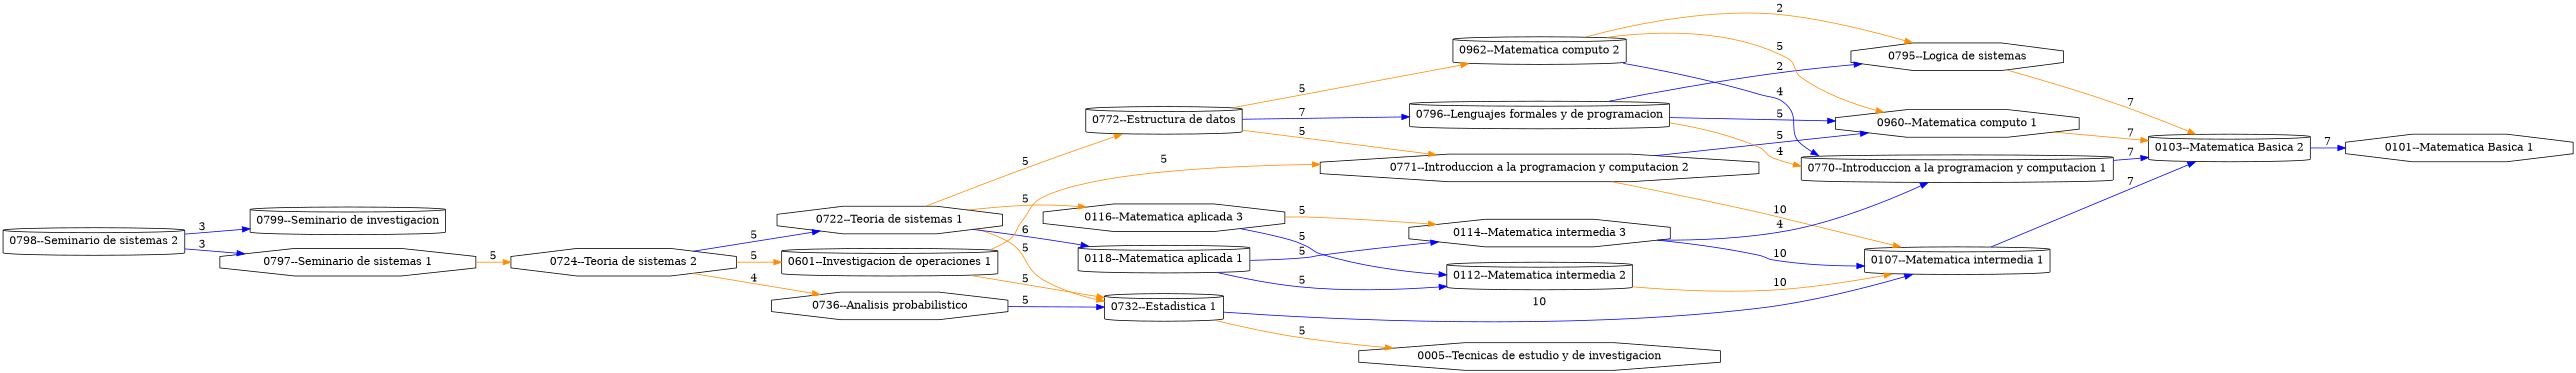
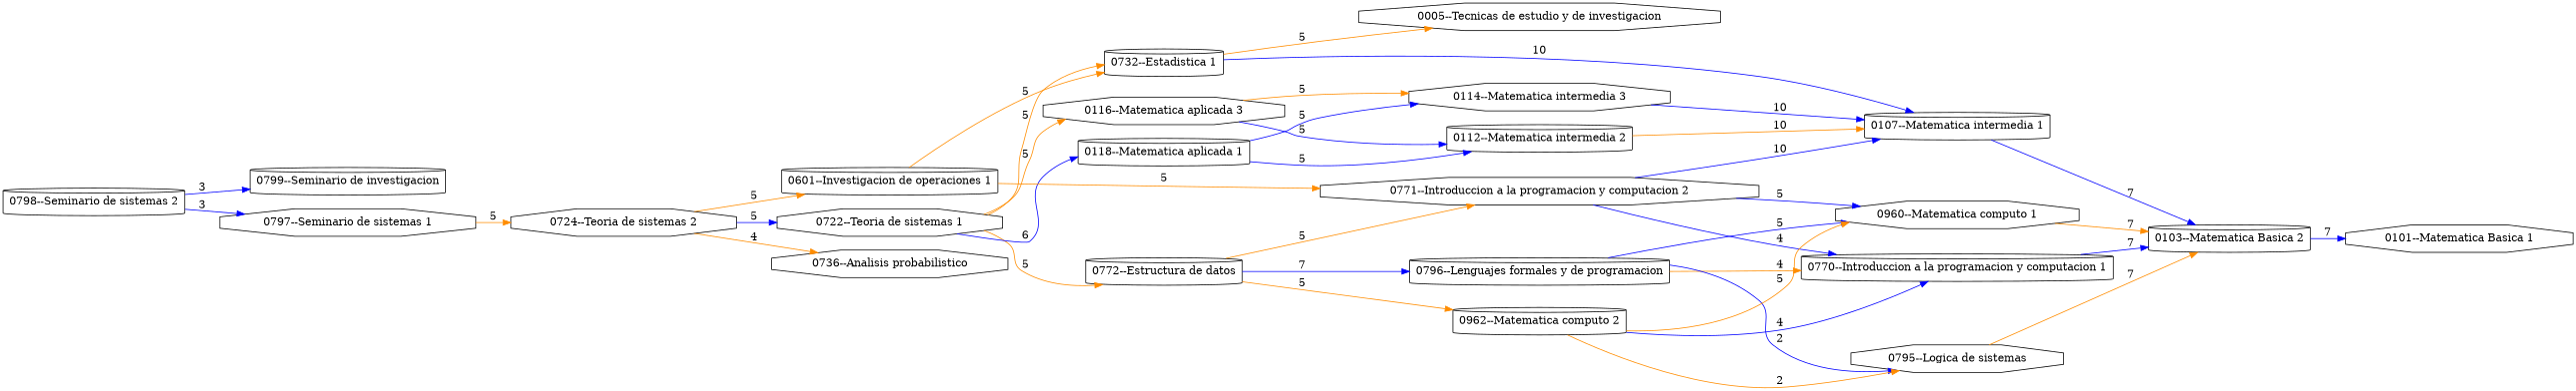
  digraph {
    rankdir=LR
    node [shape=cylinder]
    edge [color=blue]
    "0798--Seminario de sistemas 2"
    "0799--Seminario de investigacion"
    "0797--Seminario de sistemas 1" [shape=octagon]
    "0724--Teoria de sistemas 2" [shape=octagon]
    "0722--Teoria de sistemas 1" [shape=octagon]
    "0601--Investigacion de operaciones 1"
    "0736--Analisis probabilistico" [shape=octagon]
    "0732--Estadistica 1"
    "0772--Estructura de datos"
    "0116--Matematica aplicada 3" [shape=octagon]
    "0118--Matematica aplicada 1"
    "0771--Introduccion a la programacion y computacion 2" [shape=octagon]
    "0107--Matematica intermedia 1"
    "0005--Tecnicas de estudio y de investigacion" [shape=octagon]
    "0796--Lenguajes formales y de programacion"
    "0962--Matematica computo 2"
    "0112--Matematica intermedia 2"
    "0114--Matematica intermedia 3" [shape=octagon]
    "0770--Introduccion a la programacion y computacion 1"
    "0960--Matematica computo 1" [shape=octagon]
    "0103--Matematica Basica 2"
    "0795--Logica de sistemas" [shape=octagon]
    "0101--Matematica Basica 1" [shape=octagon]
    "0798--Seminario de sistemas 2" -> "0799--Seminario de investigacion" [label=3]
    "0798--Seminario de sistemas 2" -> "0797--Seminario de sistemas 1" [label=3]
    "0797--Seminario de sistemas 1" -> "0724--Teoria de sistemas 2" [color=darkorange label=5]
    "0724--Teoria de sistemas 2" -> "0722--Teoria de sistemas 1" [label=5]
    "0724--Teoria de sistemas 2" -> "0601--Investigacion de operaciones 1" [color=darkorange label=5]
    "0724--Teoria de sistemas 2" -> "0736--Analisis probabilistico" [color=darkorange label=4]
    "0722--Teoria de sistemas 1" -> "0732--Estadistica 1" [color=darkorange label=5]
    "0722--Teoria de sistemas 1" -> "0772--Estructura de datos" [color=darkorange label=5]
    "0722--Teoria de sistemas 1" -> "0116--Matematica aplicada 3" [color=darkorange label=5]
    "0722--Teoria de sistemas 1" -> "0118--Matematica aplicada 1" [label=6]
    "0601--Investigacion de operaciones 1" -> "0732--Estadistica 1" [color=darkorange label=5]
    "0601--Investigacion de operaciones 1" -> "0771--Introduccion a la programacion y computacion 2" [color=darkorange label=5]
-   "0736--Analisis probabilistico" -> "0732--Estadistica 1" [label=5]
    "0732--Estadistica 1" -> "0107--Matematica intermedia 1" [label=10]
    "0732--Estadistica 1" -> "0005--Tecnicas de estudio y de investigacion" [color=darkorange label=5]
    "0772--Estructura de datos" -> "0771--Introduccion a la programacion y computacion 2" [color=darkorange label=5]
    "0772--Estructura de datos" -> "0796--Lenguajes formales y de programacion" [label=7]
    "0772--Estructura de datos" -> "0962--Matematica computo 2" [color=darkorange label=5]
    "0116--Matematica aplicada 3" -> "0112--Matematica intermedia 2" [label=5]
    "0116--Matematica aplicada 3" -> "0114--Matematica intermedia 3" [color=darkorange label=5]
    "0118--Matematica aplicada 1" -> "0112--Matematica intermedia 2" [label=5]
    "0118--Matematica aplicada 1" -> "0114--Matematica intermedia 3" [label=5]
-   "0771--Introduccion a la programacion y computacion 2" -> "0107--Matematica intermedia 1" [color=darkorange label=10]
-   "0114--Matematica intermedia 3" -> "0770--Introduccion a la programacion y computacion 1" [label=4]
+   "0771--Introduccion a la programacion y computacion 2" -> "0107--Matematica intermedia 1" [label=10]
+   "0771--Introduccion a la programacion y computacion 2" -> "0770--Introduccion a la programacion y computacion 1" [label=4]
    "0771--Introduccion a la programacion y computacion 2" -> "0960--Matematica computo 1" [label=5]
    "0107--Matematica intermedia 1" -> "0103--Matematica Basica 2" [label=7]
    "0796--Lenguajes formales y de programacion" -> "0770--Introduccion a la programacion y computacion 1" [color=darkorange label=4]
    "0796--Lenguajes formales y de programacion" -> "0960--Matematica computo 1" [label=5]
    "0796--Lenguajes formales y de programacion" -> "0795--Logica de sistemas" [label=2]
    "0962--Matematica computo 2" -> "0770--Introduccion a la programacion y computacion 1" [label=4]
    "0962--Matematica computo 2" -> "0960--Matematica computo 1" [color=darkorange label=5]
    "0962--Matematica computo 2" -> "0795--Logica de sistemas" [color=darkorange label=2]
    "0112--Matematica intermedia 2" -> "0107--Matematica intermedia 1" [color=darkorange label=10]
    "0114--Matematica intermedia 3" -> "0107--Matematica intermedia 1" [label=10]
    "0770--Introduccion a la programacion y computacion 1" -> "0103--Matematica Basica 2" [label=7]
    "0960--Matematica computo 1" -> "0103--Matematica Basica 2" [color=darkorange label=7]
    "0103--Matematica Basica 2" -> "0101--Matematica Basica 1" [label=7]
    "0795--Logica de sistemas" -> "0103--Matematica Basica 2" [color=darkorange label=7]
  }
